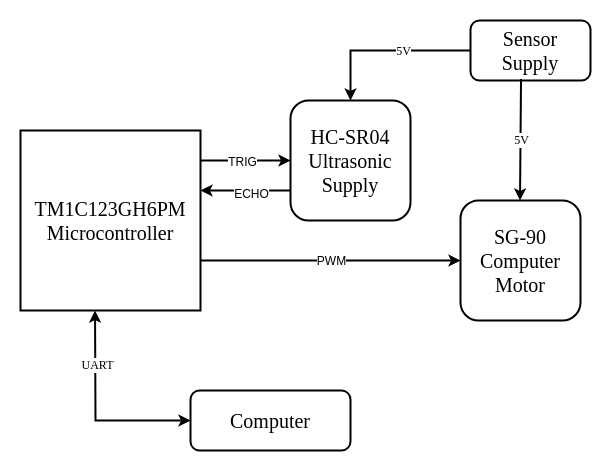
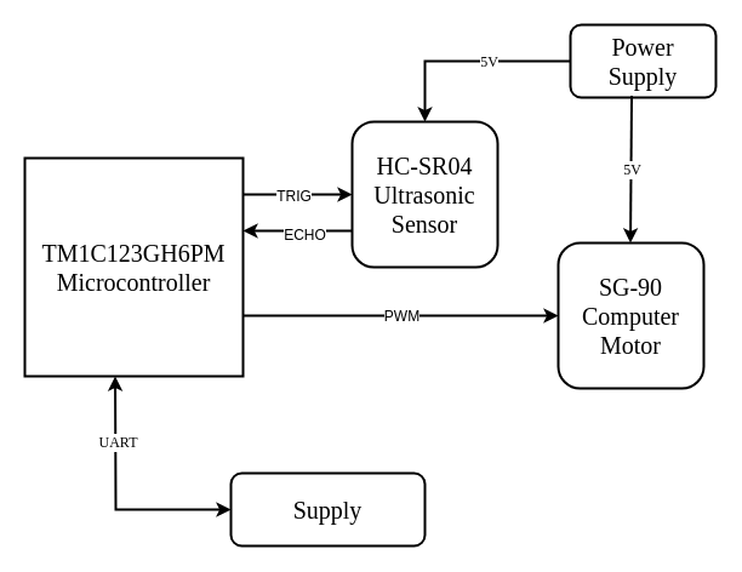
  <mxCell id="0" />
  <mxCell id="1" parent="0" />
  <mxCell id="2" value="&lt;font style=&quot;font-size: 20px;&quot;&gt;TM1C123GH6PM&lt;/font&gt;&lt;div&gt;&lt;font style=&quot;font-size: 20px;&quot;&gt;Microcontroller&lt;/font&gt;&lt;/div&gt;" style="whiteSpace=wrap;html=1;aspect=fixed;fillColor=none;strokeWidth=2;fontFamily=Times New Roman;" vertex="1" parent="1"><mxGeometry x="20" y="130" width="180" height="180" as="geometry" /></mxCell>
  <mxCell id="3" value="" style="endArrow=classic;html=1;rounded=0;strokeWidth=2;" edge="1" parent="1"><mxGeometry width="50" height="50" relative="1" as="geometry"><mxPoint x="200" y="160" as="sourcePoint" /><mxPoint x="290" y="160" as="targetPoint" /></mxGeometry></mxCell>
  <mxCell id="4" value="&lt;font style=&quot;font-size: 12px;&quot;&gt;TRIG&lt;/font&gt;" style="edgeLabel;html=1;align=center;verticalAlign=middle;resizable=0;points=[];" vertex="1" connectable="0" parent="3"><mxGeometry x="-0.089" y="-1" relative="1" as="geometry"><mxPoint as="offset" /></mxGeometry></mxCell>
  <mxCell id="5" value="" style="endArrow=classic;html=1;rounded=0;strokeWidth=2;" edge="1" parent="1"><mxGeometry width="50" height="50" relative="1" as="geometry"><mxPoint x="200" y="260" as="sourcePoint" /><mxPoint x="460" y="260" as="targetPoint" /></mxGeometry></mxCell>
  <mxCell id="6" value="&lt;font style=&quot;font-size: 12px;&quot;&gt;PWM&lt;/font&gt;" style="edgeLabel;html=1;align=center;verticalAlign=middle;resizable=0;points=[];" vertex="1" connectable="0" parent="5"><mxGeometry relative="1" as="geometry"><mxPoint as="offset" /></mxGeometry></mxCell>
- <mxCell id="7" value="HC-SR04&lt;div&gt;Ultrasonic&lt;/div&gt;&lt;div&gt;Supply&lt;/div&gt;" style="rounded=1;whiteSpace=wrap;html=1;fillColor=none;strokeWidth=2;fontFamily=Times New Roman;fontSize=20;" vertex="1" parent="1"><mxGeometry x="290" y="100" width="120" height="120" as="geometry" /></mxCell>
+ <mxCell id="7" value="HC-SR04&lt;div&gt;Ultrasonic&lt;/div&gt;&lt;div&gt;Sensor&lt;/div&gt;" style="rounded=1;whiteSpace=wrap;html=1;fillColor=none;strokeWidth=2;fontFamily=Times New Roman;fontSize=20;" vertex="1" parent="1"><mxGeometry x="290" y="100" width="120" height="120" as="geometry" /></mxCell>
  <mxCell id="8" value="SG-90&lt;div&gt;Computer&lt;/div&gt;&lt;div&gt;Motor&lt;/div&gt;" style="rounded=1;whiteSpace=wrap;html=1;fillColor=none;strokeWidth=2;fontFamily=Times New Roman;fontSize=20;" vertex="1" parent="1"><mxGeometry x="460" y="200" width="120" height="120" as="geometry" /></mxCell>
  <mxCell id="9" value="" style="endArrow=classic;html=1;rounded=0;strokeWidth=2;" edge="1" parent="1"><mxGeometry width="50" height="50" relative="1" as="geometry"><mxPoint x="290" y="190" as="sourcePoint" /><mxPoint x="200" y="190" as="targetPoint" /></mxGeometry></mxCell>
  <mxCell id="10" value="&lt;font style=&quot;font-size: 12px;&quot;&gt;ECHO&lt;/font&gt;" style="edgeLabel;html=1;align=center;verticalAlign=middle;resizable=0;points=[];" vertex="1" connectable="0" parent="9"><mxGeometry x="-0.111" y="3" relative="1" as="geometry"><mxPoint as="offset" /></mxGeometry></mxCell>
  <mxCell id="11" value="" style="endArrow=classic;html=1;rounded=0;strokeWidth=2;" edge="1" parent="1"><mxGeometry width="50" height="50" relative="1" as="geometry"><mxPoint x="470" y="50" as="sourcePoint" /><mxPoint x="350" y="100" as="targetPoint" /><Array as="points"><mxPoint x="350" y="50" /></Array></mxGeometry></mxCell>
  <mxCell id="12" value="&lt;font style=&quot;font-size: 12px;&quot; face=&quot;Times New Roman&quot;&gt;5V&lt;/font&gt;" style="edgeLabel;html=1;align=center;verticalAlign=middle;resizable=0;points=[];" vertex="1" connectable="0" parent="11"><mxGeometry x="-0.2" relative="1" as="geometry"><mxPoint as="offset" /></mxGeometry></mxCell>
- <mxCell id="13" value="&lt;font style=&quot;font-size: 20px;&quot; face=&quot;Times New Roman&quot;&gt;Sensor&lt;/font&gt;&lt;div&gt;&lt;font style=&quot;font-size: 20px;&quot; face=&quot;Times New Roman&quot;&gt;Supply&lt;/font&gt;&lt;/div&gt;" style="rounded=1;whiteSpace=wrap;html=1;fillColor=none;strokeWidth=2;" vertex="1" parent="1"><mxGeometry x="470" y="20" width="120" height="60" as="geometry" /></mxCell>
+ <mxCell id="13" value="&lt;font style=&quot;font-size: 20px;&quot; face=&quot;Times New Roman&quot;&gt;Power&lt;/font&gt;&lt;div&gt;&lt;font style=&quot;font-size: 20px;&quot; face=&quot;Times New Roman&quot;&gt;Supply&lt;/font&gt;&lt;/div&gt;" style="rounded=1;whiteSpace=wrap;html=1;fillColor=none;strokeWidth=2;" vertex="1" parent="1"><mxGeometry x="470" y="20" width="120" height="60" as="geometry" /></mxCell>
  <mxCell id="14" value="" style="endArrow=classic;html=1;rounded=0;strokeWidth=2;entryX=0.488;entryY=-0.05;entryDx=0;entryDy=0;entryPerimeter=0;exitX=0.421;exitY=0.975;exitDx=0;exitDy=0;exitPerimeter=0;" edge="1" parent="1" source="13"><mxGeometry width="50" height="50" relative="1" as="geometry"><mxPoint x="519.94" y="84" as="sourcePoint" /><mxPoint x="519.5" y="200" as="targetPoint" /></mxGeometry></mxCell>
  <mxCell id="15" value="&lt;font style=&quot;font-size: 12px;&quot; face=&quot;Times New Roman&quot;&gt;5V&lt;/font&gt;" style="edgeLabel;html=1;align=center;verticalAlign=middle;resizable=0;points=[];" vertex="1" connectable="0" parent="14"><mxGeometry relative="1" as="geometry"><mxPoint as="offset" /></mxGeometry></mxCell>
  <mxCell id="16" value="" style="endArrow=classic;startArrow=classic;html=1;rounded=0;exitX=0.414;exitY=1;exitDx=0;exitDy=0;exitPerimeter=0;strokeWidth=2;" edge="1" parent="1" source="2"><mxGeometry width="50" height="50" relative="1" as="geometry"><mxPoint x="100" y="420" as="sourcePoint" /><mxPoint x="190" y="420" as="targetPoint" /><Array as="points"><mxPoint x="95" y="420" /></Array></mxGeometry></mxCell>
  <mxCell id="17" value="&lt;font style=&quot;font-size: 12px;&quot; face=&quot;Times New Roman&quot;&gt;UART&lt;/font&gt;" style="edgeLabel;html=1;align=center;verticalAlign=middle;resizable=0;points=[];" vertex="1" connectable="0" parent="16"><mxGeometry x="-0.468" y="2" relative="1" as="geometry"><mxPoint as="offset" /></mxGeometry></mxCell>
- <mxCell id="18" value="&lt;font style=&quot;font-size: 20px;&quot; face=&quot;Times New Roman&quot;&gt;Computer&lt;/font&gt;" style="rounded=1;whiteSpace=wrap;html=1;fillColor=none;strokeWidth=2;" vertex="1" parent="1"><mxGeometry x="190" y="390" width="160" height="60" as="geometry" /></mxCell>
+ <mxCell id="18" value="&lt;font style=&quot;font-size: 20px;&quot; face=&quot;Times New Roman&quot;&gt;Supply&lt;/font&gt;" style="rounded=1;whiteSpace=wrap;html=1;fillColor=none;strokeWidth=2;" vertex="1" parent="1"><mxGeometry x="190" y="390" width="160" height="60" as="geometry" /></mxCell>
